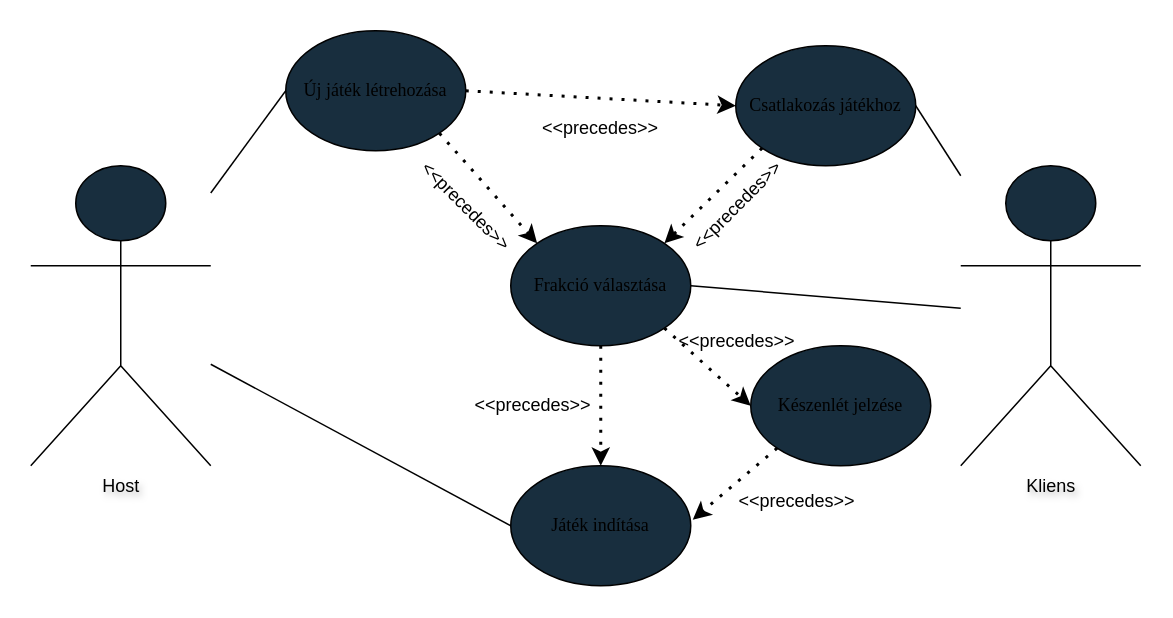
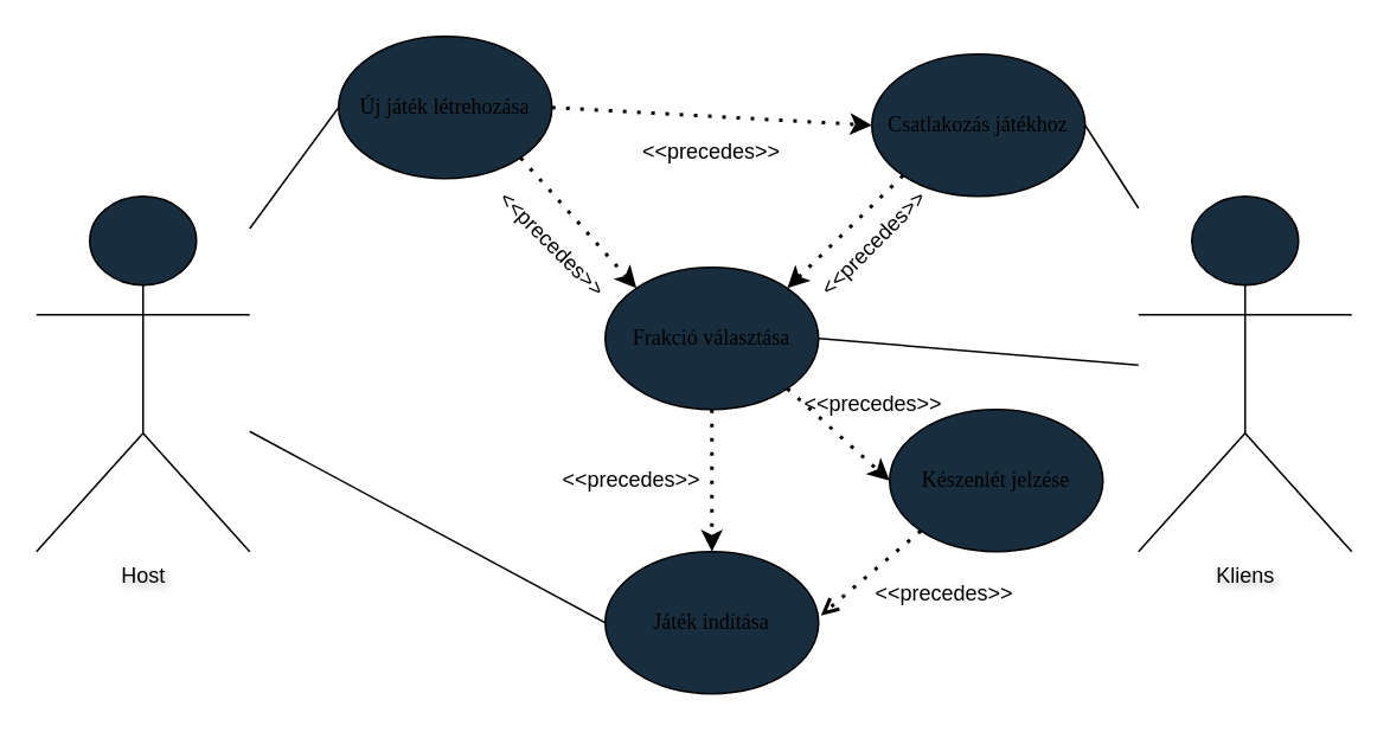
  <mxCell id="0" />
  <mxCell id="1" parent="0" />
  <mxCell id="2" value="Host" style="shape=umlActor;verticalLabelPosition=bottom;verticalAlign=top;html=1;outlineConnect=0;gradientColor=none;fillColor=#182e3e;textShadow=1;labelBorderColor=none;labelBackgroundColor=none;" parent="1" vertex="1"><mxGeometry x="20" y="110" width="120" height="200" as="geometry" /></mxCell>
  <mxCell id="3" value="Új játék létrehozása" style="ellipse;whiteSpace=wrap;html=1;fontFamily=Lucida Console;fontSize=12;textShadow=0;gradientColor=none;fillColor=#182e3e;spacingLeft=5;spacingRight=5;" parent="1" vertex="1"><mxGeometry x="190" y="20" width="120" height="80" as="geometry" /></mxCell>
  <mxCell id="4" value="Csatlakozás játékhoz" style="ellipse;whiteSpace=wrap;html=1;fontFamily=Lucida Console;fontSize=12;textShadow=0;gradientColor=none;fillColor=#182e3e;spacingLeft=5;spacingRight=5;" parent="1" vertex="1"><mxGeometry x="490" y="30" width="120" height="80" as="geometry" /></mxCell>
  <mxCell id="5" value="Frakció választása" style="ellipse;whiteSpace=wrap;html=1;fontFamily=Lucida Console;fontSize=12;textShadow=0;gradientColor=none;fillColor=#182e3e;spacingLeft=5;spacingRight=5;" parent="1" vertex="1"><mxGeometry x="340" y="150" width="120" height="80" as="geometry" /></mxCell>
  <mxCell id="6" value="" style="endArrow=none;html=1;rounded=0;endFill=0;entryX=0;entryY=0.5;entryDx=0;entryDy=0;" parent="1" source="2" target="3" edge="1"><mxGeometry width="50" height="50" relative="1" as="geometry"><mxPoint x="190" y="70" as="sourcePoint" /><mxPoint x="240" y="20" as="targetPoint" /></mxGeometry></mxCell>
  <mxCell id="7" value="" style="endArrow=classic;dashed=1;html=1;dashPattern=1 3;strokeWidth=2;rounded=0;exitX=1;exitY=1;exitDx=0;exitDy=0;entryX=0;entryY=0;entryDx=0;entryDy=0;endFill=1;" parent="1" source="3" target="5" edge="1"><mxGeometry width="50" height="50" relative="1" as="geometry"><mxPoint x="150" y="10" as="sourcePoint" /><mxPoint x="200" y="-40" as="targetPoint" /><Array as="points" /></mxGeometry></mxCell>
  <mxCell id="8" value="" style="endArrow=classic;dashed=1;html=1;dashPattern=1 3;strokeWidth=2;rounded=0;exitX=0;exitY=1;exitDx=0;exitDy=0;entryX=1;entryY=0;entryDx=0;entryDy=0;endFill=1;" parent="1" source="4" target="5" edge="1"><mxGeometry width="50" height="50" relative="1" as="geometry"><mxPoint x="180" y="40" as="sourcePoint" /><mxPoint x="270" y="-10" as="targetPoint" /><Array as="points" /></mxGeometry></mxCell>
  <mxCell id="9" value="&amp;lt;&amp;lt;precedes&amp;gt;&amp;gt;" style="text;html=1;align=center;verticalAlign=middle;whiteSpace=wrap;rounded=0;rotation=45;" parent="1" vertex="1"><mxGeometry x="276.5" y="124" width="67" height="26" as="geometry" /></mxCell>
  <mxCell id="10" value="&amp;lt;&amp;lt;precedes&amp;gt;&amp;gt;" style="text;html=1;align=center;verticalAlign=middle;whiteSpace=wrap;rounded=0;rotation=-45;" parent="1" vertex="1"><mxGeometry x="460" y="123" width="62" height="27" as="geometry" /></mxCell>
  <mxCell id="11" value="Kliens" style="shape=umlActor;verticalLabelPosition=bottom;verticalAlign=top;html=1;outlineConnect=0;gradientColor=none;fillColor=#182e3e;textShadow=1;labelBorderColor=none;labelBackgroundColor=none;" parent="1" vertex="1"><mxGeometry x="640" y="110" width="120" height="200" as="geometry" /></mxCell>
  <mxCell id="12" value="" style="endArrow=none;html=1;rounded=0;endFill=0;entryX=1;entryY=0.5;entryDx=0;entryDy=0;" parent="1" source="11" target="5" edge="1"><mxGeometry width="50" height="50" relative="1" as="geometry"><mxPoint x="150" y="220" as="sourcePoint" /><mxPoint x="350" y="220" as="targetPoint" /></mxGeometry></mxCell>
  <mxCell id="13" value="" style="endArrow=none;html=1;rounded=0;endFill=0;entryX=1;entryY=0.5;entryDx=0;entryDy=0;" parent="1" source="11" target="4" edge="1"><mxGeometry width="50" height="50" relative="1" as="geometry"><mxPoint x="150" y="165" as="sourcePoint" /><mxPoint x="200" y="120" as="targetPoint" /></mxGeometry></mxCell>
  <mxCell id="14" value="" style="endArrow=classic;dashed=1;html=1;dashPattern=1 3;strokeWidth=2;rounded=0;exitX=1;exitY=0.5;exitDx=0;exitDy=0;entryX=0;entryY=0.5;entryDx=0;entryDy=0;endFill=1;" parent="1" source="3" target="4" edge="1"><mxGeometry width="50" height="50" relative="1" as="geometry"><mxPoint x="518" y="148" as="sourcePoint" /><mxPoint x="452" y="192" as="targetPoint" /><Array as="points" /></mxGeometry></mxCell>
  <mxCell id="15" value="&amp;lt;&amp;lt;precedes&amp;gt;&amp;gt;" style="text;html=1;align=center;verticalAlign=middle;whiteSpace=wrap;rounded=0;rotation=0;" parent="1" vertex="1"><mxGeometry x="355" y="70" width="90" height="30" as="geometry" /></mxCell>
  <mxCell id="16" value="Játék indítása" style="ellipse;whiteSpace=wrap;html=1;fontFamily=Lucida Console;fontSize=12;textShadow=0;gradientColor=none;fillColor=#182e3e;spacingLeft=5;spacingRight=5;" parent="1" vertex="1"><mxGeometry x="340" y="310" width="120" height="80" as="geometry" /></mxCell>
  <mxCell id="17" value="" style="endArrow=classic;dashed=1;html=1;dashPattern=1 3;strokeWidth=2;rounded=0;entryX=0.5;entryY=0;entryDx=0;entryDy=0;endFill=1;" parent="1" target="16" edge="1"><mxGeometry width="50" height="50" relative="1" as="geometry"><mxPoint x="400" y="230" as="sourcePoint" /><mxPoint x="500" y="120" as="targetPoint" /><Array as="points" /></mxGeometry></mxCell>
  <mxCell id="18" value="&amp;lt;&amp;lt;precedes&amp;gt;&amp;gt;" style="text;html=1;align=center;verticalAlign=middle;whiteSpace=wrap;rounded=0;rotation=0;" parent="1" vertex="1"><mxGeometry x="310" y="255" width="90" height="30" as="geometry" /></mxCell>
  <mxCell id="19" value="" style="endArrow=none;html=1;rounded=0;endFill=0;entryX=0;entryY=0.5;entryDx=0;entryDy=0;" parent="1" source="2" target="16" edge="1"><mxGeometry width="50" height="50" relative="1" as="geometry"><mxPoint x="150" y="220" as="sourcePoint" /><mxPoint x="350" y="220" as="targetPoint" /></mxGeometry></mxCell>
  <mxCell id="20" value="Készenlét jelzése" style="ellipse;whiteSpace=wrap;html=1;fontFamily=Lucida Console;fontSize=12;textShadow=0;gradientColor=none;fillColor=#182e3e;spacingLeft=5;spacingRight=5;" vertex="1" parent="1"><mxGeometry x="500" y="230" width="120" height="80" as="geometry" /></mxCell>
  <mxCell id="21" value="" style="endArrow=classic;dashed=1;html=1;dashPattern=1 3;strokeWidth=2;rounded=0;exitX=1;exitY=1;exitDx=0;exitDy=0;entryX=0;entryY=0.5;entryDx=0;entryDy=0;endFill=1;" edge="1" parent="1" source="5" target="20"><mxGeometry width="50" height="50" relative="1" as="geometry"><mxPoint x="518" y="108" as="sourcePoint" /><mxPoint x="452" y="172" as="targetPoint" /><Array as="points" /></mxGeometry></mxCell>
  <mxCell id="22" value="&amp;lt;&amp;lt;precedes&amp;gt;&amp;gt;" style="text;html=1;align=center;verticalAlign=middle;whiteSpace=wrap;rounded=0;rotation=0;" vertex="1" parent="1"><mxGeometry x="460" y="213" width="62" height="27" as="geometry" /></mxCell>
- <mxCell id="23" value="" style="endArrow=classic;dashed=1;html=1;dashPattern=1 3;strokeWidth=2;rounded=0;exitX=0;exitY=1;exitDx=0;exitDy=0;entryX=1.011;entryY=0.449;entryDx=0;entryDy=0;endFill=1;entryPerimeter=0;" edge="1" parent="1" source="20" target="16"><mxGeometry width="50" height="50" relative="1" as="geometry"><mxPoint x="452" y="228" as="sourcePoint" /><mxPoint x="510" y="280" as="targetPoint" /><Array as="points" /></mxGeometry></mxCell>
+ <mxCell id="23" value="" style="endArrow=open;dashed=1;html=1;dashPattern=1 3;strokeWidth=2;rounded=0;exitX=0;exitY=1;exitDx=0;exitDy=0;entryX=1.011;entryY=0.449;entryDx=0;entryDy=0;endFill=1;entryPerimeter=0;" edge="1" parent="1" source="20" target="16"><mxGeometry width="50" height="50" relative="1" as="geometry"><mxPoint x="452" y="228" as="sourcePoint" /><mxPoint x="510" y="280" as="targetPoint" /><Array as="points" /></mxGeometry></mxCell>
  <mxCell id="24" value="&amp;lt;&amp;lt;precedes&amp;gt;&amp;gt;" style="text;html=1;align=center;verticalAlign=middle;whiteSpace=wrap;rounded=0;rotation=0;" vertex="1" parent="1"><mxGeometry x="500" y="320" width="62" height="27" as="geometry" /></mxCell>
